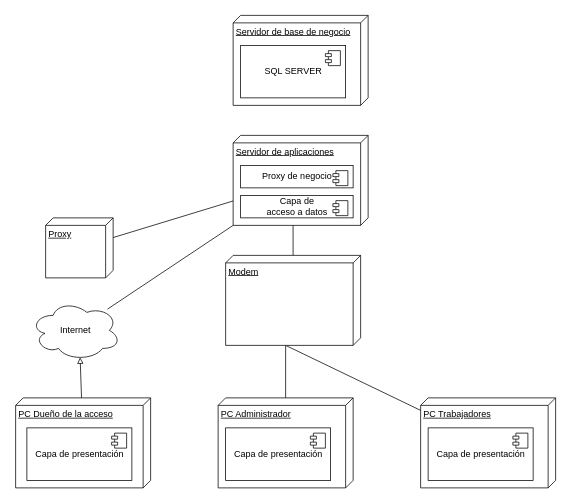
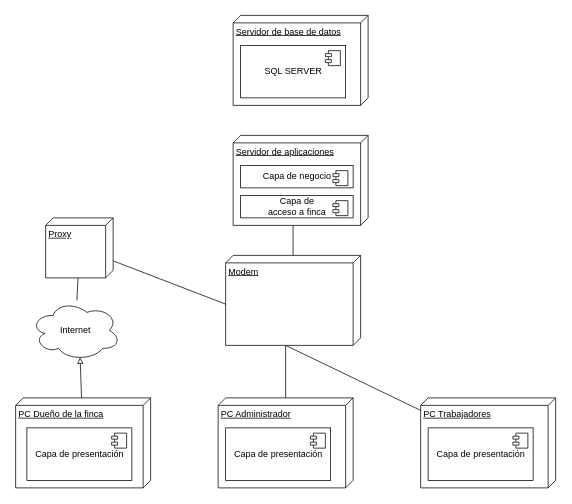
  <mxCell id="0" />
  <mxCell id="1" parent="0" />
  <mxCell id="2" style="edgeStyle=none;rounded=0;orthogonalLoop=1;jettySize=auto;html=1;entryX=0.55;entryY=0.95;entryDx=0;entryDy=0;entryPerimeter=0;endArrow=block;endFill=0;strokeColor=#000000;" edge="1" parent="1" source="3" target="25"><mxGeometry relative="1" as="geometry" /></mxCell>
- <mxCell id="3" value="PC Dueño de la acceso" style="verticalAlign=top;align=left;spacingTop=8;spacingLeft=2;spacingRight=12;shape=cube;size=10;direction=south;fontStyle=4;html=1;" vertex="1" parent="1"><mxGeometry x="20" y="530" width="180" height="120" as="geometry" /></mxCell>
+ <mxCell id="3" value="PC Dueño de la finca" style="verticalAlign=top;align=left;spacingTop=8;spacingLeft=2;spacingRight=12;shape=cube;size=10;direction=south;fontStyle=4;html=1;" vertex="1" parent="1"><mxGeometry x="20" y="530" width="180" height="120" as="geometry" /></mxCell>
  <mxCell id="4" style="edgeStyle=none;rounded=0;orthogonalLoop=1;jettySize=auto;html=1;endArrow=none;endFill=0;strokeColor=#000000;" edge="1" parent="1" source="5"><mxGeometry relative="1" as="geometry"><mxPoint x="380" y="450" as="targetPoint" /></mxGeometry></mxCell>
  <mxCell id="5" value="PC Administrador" style="verticalAlign=top;align=left;spacingTop=8;spacingLeft=2;spacingRight=12;shape=cube;size=10;direction=south;fontStyle=4;html=1;" vertex="1" parent="1"><mxGeometry x="290" y="530" width="180" height="120" as="geometry" /></mxCell>
  <mxCell id="6" style="edgeStyle=none;rounded=0;orthogonalLoop=1;jettySize=auto;html=1;endArrow=none;endFill=0;strokeColor=#000000;" edge="1" parent="1" source="7"><mxGeometry relative="1" as="geometry"><mxPoint x="380" y="460" as="targetPoint" /></mxGeometry></mxCell>
  <mxCell id="7" value="PC Trabajadores" style="verticalAlign=top;align=left;spacingTop=8;spacingLeft=2;spacingRight=12;shape=cube;size=10;direction=south;fontStyle=4;html=1;" vertex="1" parent="1"><mxGeometry x="560" y="530" width="180" height="120" as="geometry" /></mxCell>
  <mxCell id="8" style="edgeStyle=none;rounded=0;orthogonalLoop=1;jettySize=auto;html=1;entryX=0.833;entryY=0.556;entryDx=0;entryDy=0;entryPerimeter=0;endArrow=block;endFill=0;strokeColor=#000000;" edge="1" parent="1" source="9" target="10"><mxGeometry relative="1" as="geometry" /></mxCell>
  <mxCell id="9" value="Modem" style="verticalAlign=top;align=left;spacingTop=8;spacingLeft=2;spacingRight=12;shape=cube;size=10;direction=south;fontStyle=4;html=1;" vertex="1" parent="1"><mxGeometry x="300" y="340" width="180" height="120" as="geometry" /></mxCell>
  <mxCell id="10" value="Servidor de aplicaciones" style="verticalAlign=top;align=left;spacingTop=8;spacingLeft=2;spacingRight=12;shape=cube;size=10;direction=south;fontStyle=4;html=1;" vertex="1" parent="1"><mxGeometry x="310" y="180" width="180" height="120" as="geometry" /></mxCell>
- <mxCell id="11" value="Servidor de base de negocio" style="verticalAlign=top;align=left;spacingTop=8;spacingLeft=2;spacingRight=12;shape=cube;size=10;direction=south;fontStyle=4;html=1;" vertex="1" parent="1"><mxGeometry x="310" y="20" width="180" height="120" as="geometry" /></mxCell>
+ <mxCell id="11" value="Servidor de base de datos" style="verticalAlign=top;align=left;spacingTop=8;spacingLeft=2;spacingRight=12;shape=cube;size=10;direction=south;fontStyle=4;html=1;" vertex="1" parent="1"><mxGeometry x="310" y="20" width="180" height="120" as="geometry" /></mxCell>
  <mxCell id="12" value="SQL SERVER" style="html=1;dropTarget=0;" vertex="1" parent="1"><mxGeometry x="320" y="60" width="140" height="70" as="geometry" /></mxCell>
  <mxCell id="13" value="" style="shape=component;jettyWidth=8;jettyHeight=4;" vertex="1" parent="12"><mxGeometry x="1" width="20" height="20" relative="1" as="geometry"><mxPoint x="-27" y="7" as="offset" /></mxGeometry></mxCell>
- <mxCell id="14" value="Proxy de negocio" style="html=1;dropTarget=0;" vertex="1" parent="1"><mxGeometry x="320" y="220" width="150" height="30" as="geometry" /></mxCell>
+ <mxCell id="14" value="Capa de negocio" style="html=1;dropTarget=0;" vertex="1" parent="1"><mxGeometry x="320" y="220" width="150" height="30" as="geometry" /></mxCell>
  <mxCell id="15" value="" style="shape=component;jettyWidth=8;jettyHeight=4;" vertex="1" parent="14"><mxGeometry x="1" width="20" height="20" relative="1" as="geometry"><mxPoint x="-27" y="7" as="offset" /></mxGeometry></mxCell>
  <mxCell id="16" value="Capa de presentación" style="html=1;dropTarget=0;" vertex="1" parent="1"><mxGeometry x="35" y="570" width="140" height="70" as="geometry" /></mxCell>
  <mxCell id="17" value="" style="shape=component;jettyWidth=8;jettyHeight=4;" vertex="1" parent="16"><mxGeometry x="1" width="20" height="20" relative="1" as="geometry"><mxPoint x="-27" y="7" as="offset" /></mxGeometry></mxCell>
  <mxCell id="18" value="Capa de presentación" style="html=1;dropTarget=0;" vertex="1" parent="1"><mxGeometry x="300" y="570" width="140" height="70" as="geometry" /></mxCell>
  <mxCell id="19" value="" style="shape=component;jettyWidth=8;jettyHeight=4;" vertex="1" parent="18"><mxGeometry x="1" width="20" height="20" relative="1" as="geometry"><mxPoint x="-27" y="7" as="offset" /></mxGeometry></mxCell>
  <mxCell id="20" value="Capa de presentación" style="html=1;dropTarget=0;" vertex="1" parent="1"><mxGeometry x="570" y="570" width="140" height="70" as="geometry" /></mxCell>
  <mxCell id="21" value="" style="shape=component;jettyWidth=8;jettyHeight=4;" vertex="1" parent="20"><mxGeometry x="1" width="20" height="20" relative="1" as="geometry"><mxPoint x="-27" y="7" as="offset" /></mxGeometry></mxCell>
- <mxCell id="22" value="Capa de &lt;br&gt;acceso a datos" style="html=1;dropTarget=0;" vertex="1" parent="1"><mxGeometry x="320" y="260" width="150" height="30" as="geometry" /></mxCell>
+ <mxCell id="22" value="Capa de &lt;br&gt;acceso a finca" style="html=1;dropTarget=0;" vertex="1" parent="1"><mxGeometry x="320" y="260" width="150" height="30" as="geometry" /></mxCell>
  <mxCell id="23" value="" style="shape=component;jettyWidth=8;jettyHeight=4;" vertex="1" parent="22"><mxGeometry x="1" width="20" height="20" relative="1" as="geometry"><mxPoint x="-27" y="7" as="offset" /></mxGeometry></mxCell>
- <mxCell id="24" style="edgeStyle=none;rounded=0;orthogonalLoop=1;jettySize=auto;html=1;endArrow=none;endFill=0;strokeColor=#000000;" edge="1" parent="1" source="25" target="10"><mxGeometry relative="1" as="geometry" /></mxCell>
+ <mxCell id="24" style="edgeStyle=none;rounded=0;orthogonalLoop=1;jettySize=auto;html=1;endArrow=none;endFill=0;strokeColor=#000000;" edge="1" parent="1" source="25" target="27"><mxGeometry relative="1" as="geometry" /></mxCell>
  <mxCell id="25" value="Internet" style="ellipse;shape=cloud;whiteSpace=wrap;html=1;" vertex="1" parent="1"><mxGeometry x="40" y="400" width="120" height="80" as="geometry" /></mxCell>
- <mxCell id="26" style="edgeStyle=none;rounded=0;orthogonalLoop=1;jettySize=auto;html=1;endArrow=none;endFill=0;strokeColor=#000000;" edge="1" parent="1" source="27" target="10"><mxGeometry relative="1" as="geometry" /></mxCell>
+ <mxCell id="26" style="edgeStyle=none;rounded=0;orthogonalLoop=1;jettySize=auto;html=1;entryX=0;entryY=0;entryDx=65;entryDy=180;entryPerimeter=0;endArrow=none;endFill=0;strokeColor=#000000;" edge="1" parent="1" source="27" target="9"><mxGeometry relative="1" as="geometry" /></mxCell>
  <mxCell id="27" value="Proxy" style="verticalAlign=top;align=left;spacingTop=8;spacingLeft=2;spacingRight=12;shape=cube;size=10;direction=south;fontStyle=4;html=1;" vertex="1" parent="1"><mxGeometry x="60" y="290" width="90" height="80" as="geometry" /></mxCell>
